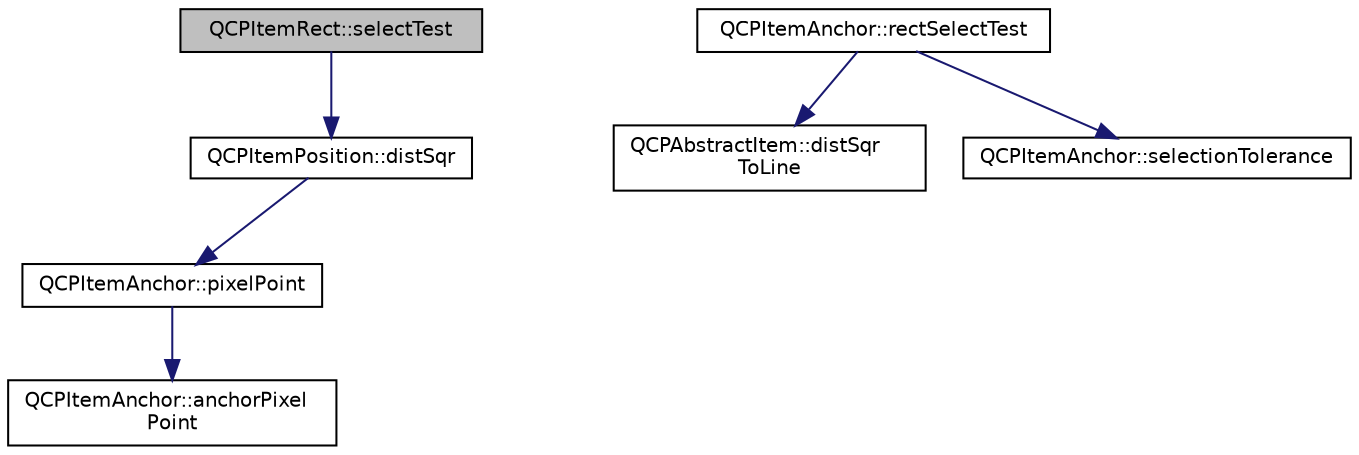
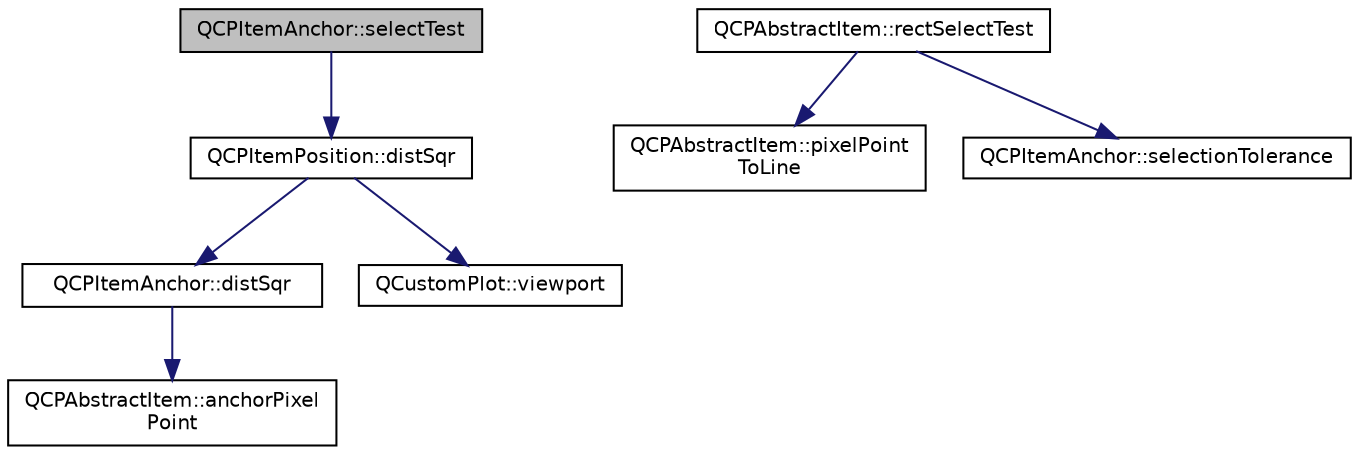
  digraph {
    rankdir=TB
    node [color=black fillcolor=white fontname=Helvetica fontsize=10 shape=record style=filled]
    edge [color=midnightblue fontname=Helvetica fontsize=10 labelfontname=Helvetica labelfontsize=10 style=solid]
-   n1 [fillcolor=grey75 fontcolor=black height=0.2 label="QCPItemRect::selectTest" width=0.4]
+   n1 [fillcolor=grey75 fontcolor=black height=0.2 label="QCPItemAnchor::selectTest" width=0.4]
    n2 [height=0.2 label="QCPItemPosition::distSqr" width=0.4]
-   n3 [height=0.2 label="QCPItemAnchor::pixelPoint" width=0.4]
-   n5 [height=0.2 label="QCPItemAnchor::rectSelectTest" width=0.4]
-   n6 [height=0.2 label="QCPAbstractItem::distSqr\lToLine" width=0.4]
+   n3 [height=0.2 label="QCPItemAnchor::distSqr" width=0.4]
+   n4 [height=0.2 label="QCustomPlot::viewport" width=0.4]
+   n5 [height=0.2 label="QCPAbstractItem::rectSelectTest" width=0.4]
+   n6 [height=0.2 label="QCPAbstractItem::pixelPoint\lToLine" width=0.4]
    n7 [height=0.2 label="QCPItemAnchor::selectionTolerance" width=0.4]
-   n8 [height=0.2 label="QCPItemAnchor::anchorPixel\lPoint" width=0.4]
+   n8 [height=0.2 label="QCPAbstractItem::anchorPixel\lPoint" width=0.4]
    n1 -> n2
    n2 -> n3
+   n2 -> n4
    n3 -> n8
    n5 -> n6
    n5 -> n7
  }
